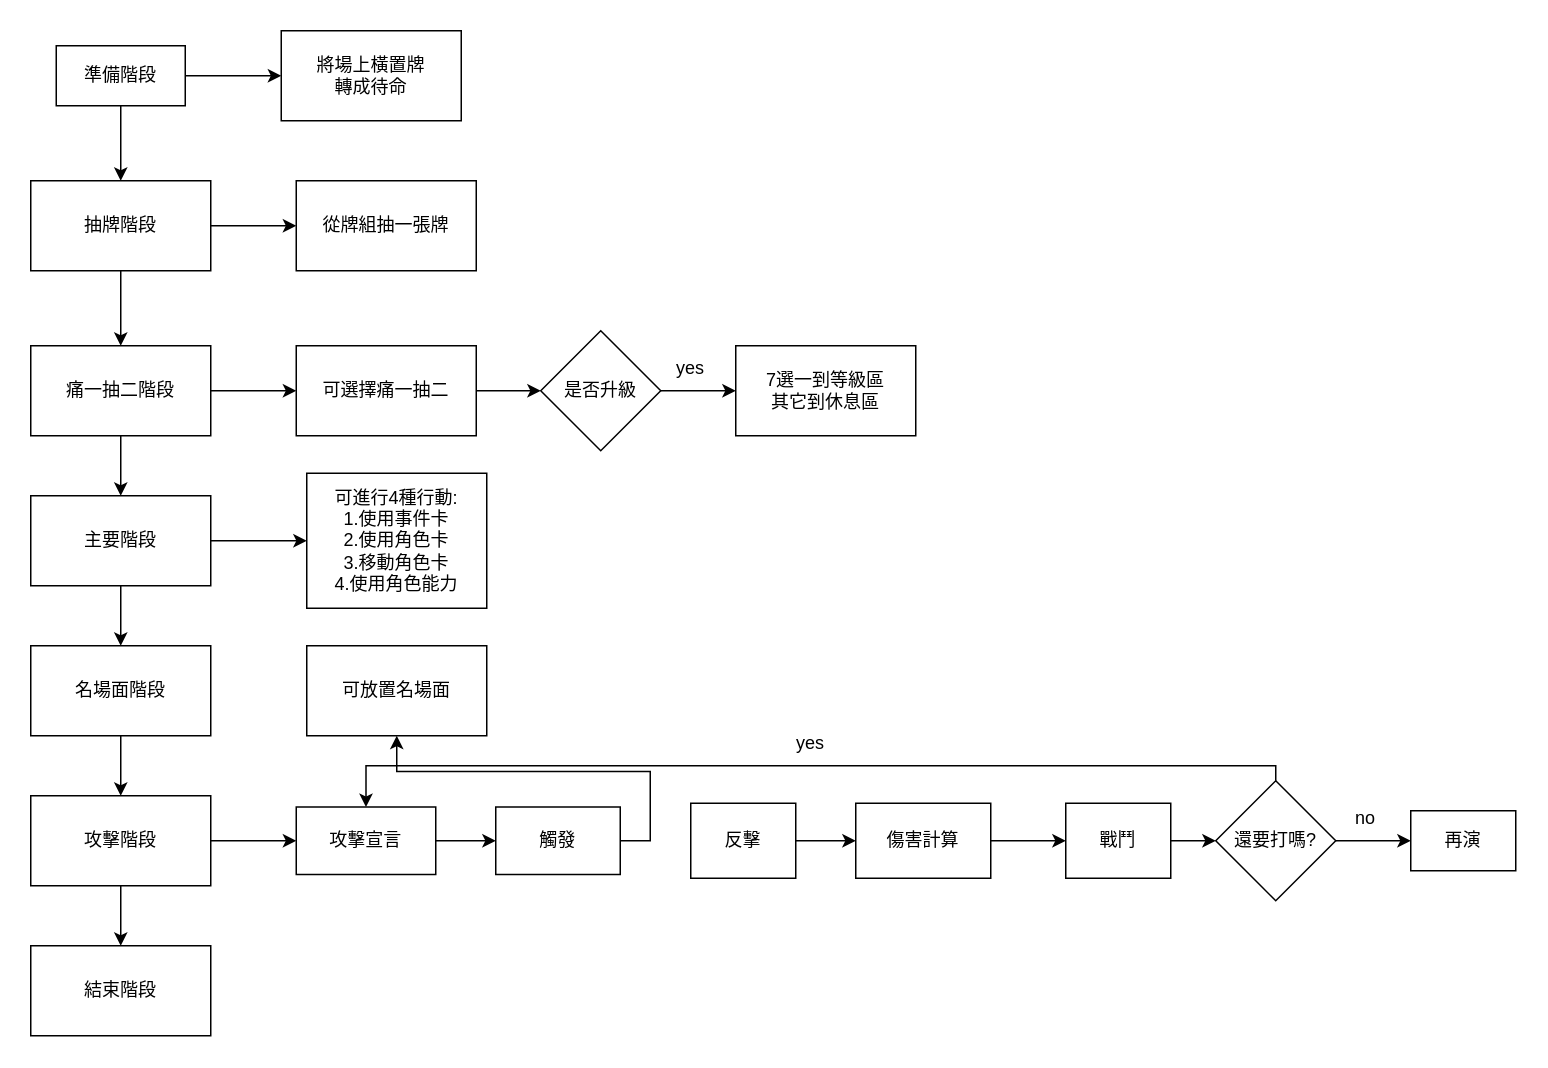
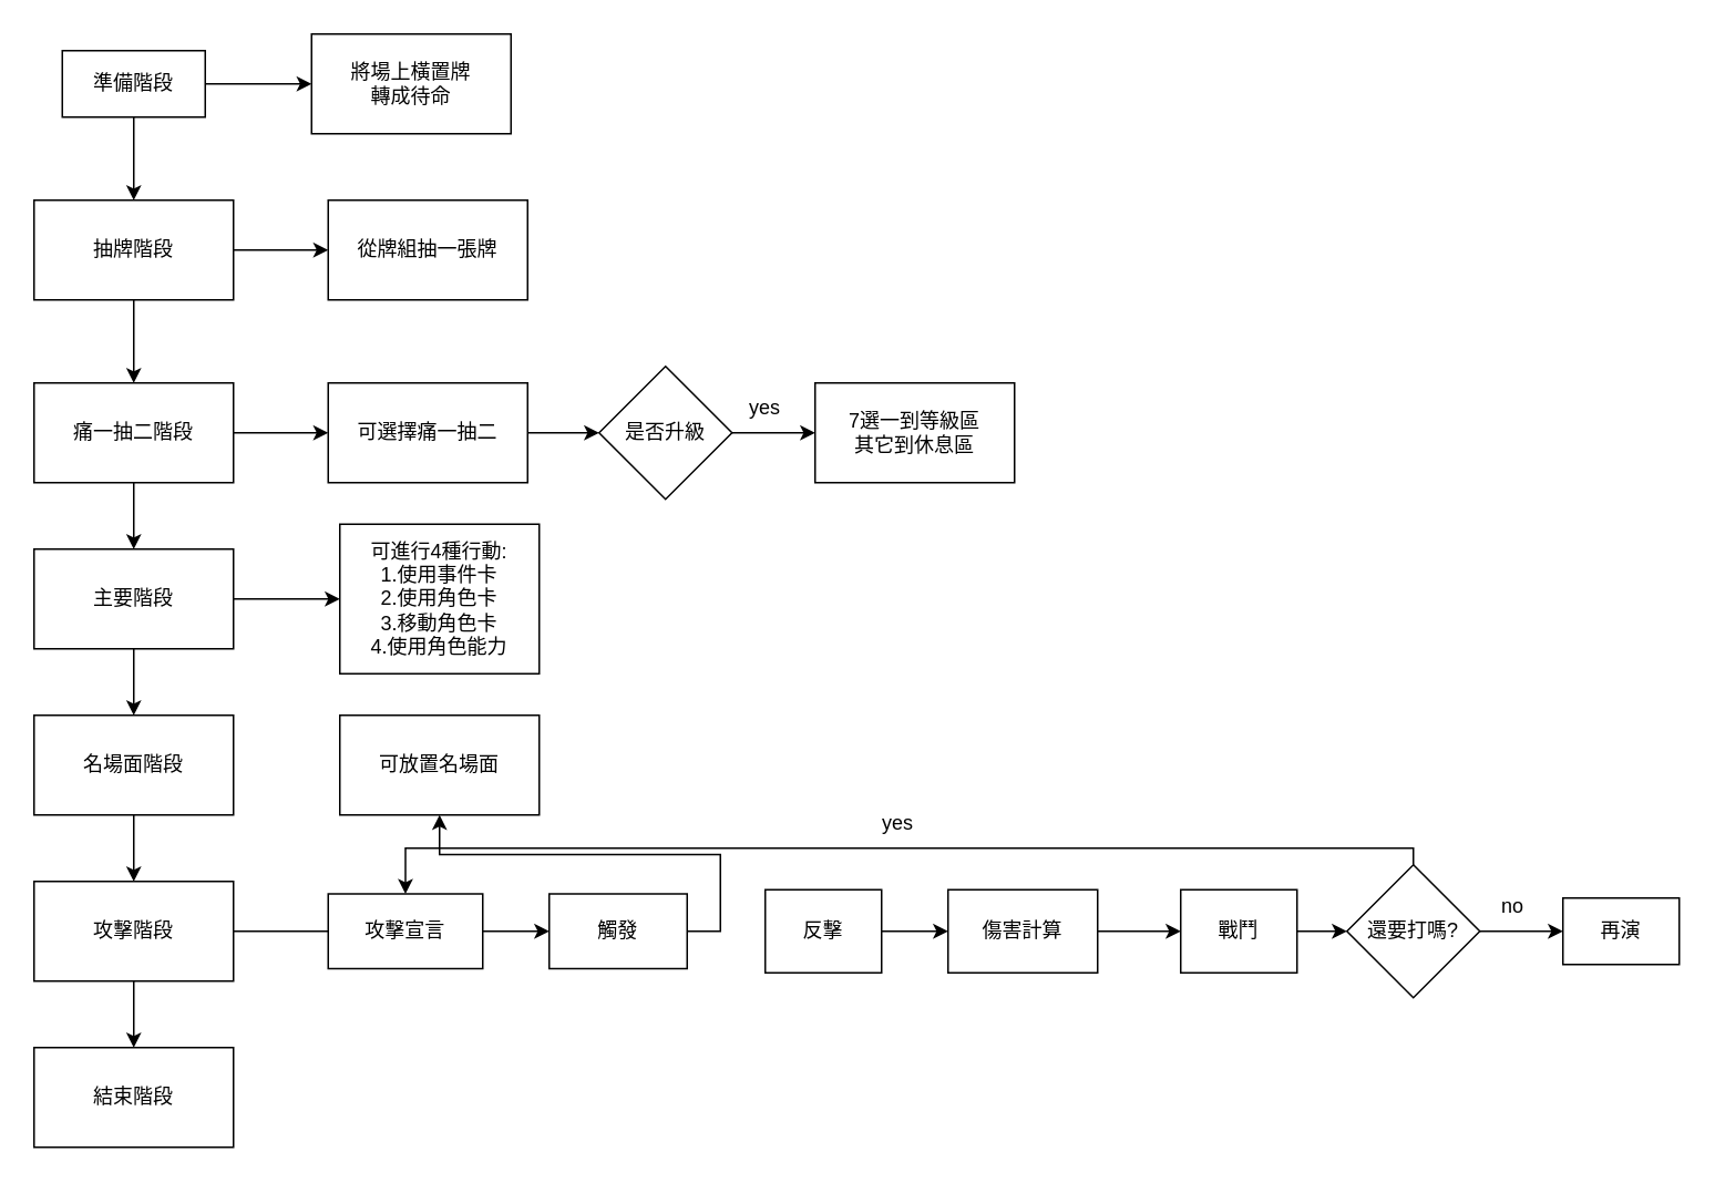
  <mxCell id="0" />
  <mxCell id="1" parent="0" />
  <mxCell id="2" style="edgeStyle=orthogonalEdgeStyle;rounded=0;orthogonalLoop=1;jettySize=auto;html=1;entryX=0;entryY=0.5;entryDx=0;entryDy=0;" edge="1" parent="1" source="4" target="5"><mxGeometry relative="1" as="geometry" /></mxCell>
  <mxCell id="3" style="edgeStyle=orthogonalEdgeStyle;rounded=0;orthogonalLoop=1;jettySize=auto;html=1;entryX=0.5;entryY=0;entryDx=0;entryDy=0;" edge="1" parent="1" source="4" target="8"><mxGeometry relative="1" as="geometry" /></mxCell>
  <mxCell id="4" value="準備階段" style="rounded=0;whiteSpace=wrap;html=1;" vertex="1" parent="1"><mxGeometry x="37" y="30" width="86" height="40" as="geometry" /></mxCell>
  <mxCell id="5" value="將場上橫置牌&lt;br&gt;轉成待命" style="rounded=0;whiteSpace=wrap;html=1;" vertex="1" parent="1"><mxGeometry x="187" y="20" width="120" height="60" as="geometry" /></mxCell>
  <mxCell id="6" style="edgeStyle=orthogonalEdgeStyle;rounded=0;orthogonalLoop=1;jettySize=auto;html=1;entryX=0;entryY=0.5;entryDx=0;entryDy=0;" edge="1" parent="1" source="8" target="9"><mxGeometry relative="1" as="geometry" /></mxCell>
  <mxCell id="7" style="edgeStyle=orthogonalEdgeStyle;rounded=0;orthogonalLoop=1;jettySize=auto;html=1;entryX=0.5;entryY=0;entryDx=0;entryDy=0;" edge="1" parent="1" source="8" target="12"><mxGeometry relative="1" as="geometry" /></mxCell>
  <mxCell id="8" value="抽牌階段" style="rounded=0;whiteSpace=wrap;html=1;" vertex="1" parent="1"><mxGeometry x="20" y="120" width="120" height="60" as="geometry" /></mxCell>
  <mxCell id="9" value="從牌組抽一張牌" style="rounded=0;whiteSpace=wrap;html=1;" vertex="1" parent="1"><mxGeometry x="197" y="120" width="120" height="60" as="geometry" /></mxCell>
  <mxCell id="10" style="edgeStyle=orthogonalEdgeStyle;rounded=0;orthogonalLoop=1;jettySize=auto;html=1;" edge="1" parent="1" source="12" target="14"><mxGeometry relative="1" as="geometry" /></mxCell>
  <mxCell id="11" style="edgeStyle=orthogonalEdgeStyle;rounded=0;orthogonalLoop=1;jettySize=auto;html=1;entryX=0.5;entryY=0;entryDx=0;entryDy=0;" edge="1" parent="1" source="12" target="21"><mxGeometry relative="1" as="geometry" /></mxCell>
  <mxCell id="12" value="痛一抽二階段" style="rounded=0;whiteSpace=wrap;html=1;" vertex="1" parent="1"><mxGeometry x="20" y="230" width="120" height="60" as="geometry" /></mxCell>
  <mxCell id="13" style="edgeStyle=orthogonalEdgeStyle;rounded=0;orthogonalLoop=1;jettySize=auto;html=1;entryX=0;entryY=0.5;entryDx=0;entryDy=0;" edge="1" parent="1" source="14" target="16"><mxGeometry relative="1" as="geometry" /></mxCell>
  <mxCell id="14" value="可選擇痛一抽二" style="rounded=0;whiteSpace=wrap;html=1;" vertex="1" parent="1"><mxGeometry x="197" y="230" width="120" height="60" as="geometry" /></mxCell>
  <mxCell id="15" style="edgeStyle=orthogonalEdgeStyle;rounded=0;orthogonalLoop=1;jettySize=auto;html=1;entryX=0;entryY=0.5;entryDx=0;entryDy=0;" edge="1" parent="1" source="16" target="17"><mxGeometry relative="1" as="geometry" /></mxCell>
  <mxCell id="16" value="是否升級" style="rhombus;whiteSpace=wrap;html=1;" vertex="1" parent="1"><mxGeometry x="360" y="220" width="80" height="80" as="geometry" /></mxCell>
  <mxCell id="17" value="7選一到等級區&lt;br&gt;其它到休息區" style="rounded=0;whiteSpace=wrap;html=1;" vertex="1" parent="1"><mxGeometry x="490" y="230" width="120" height="60" as="geometry" /></mxCell>
  <mxCell id="18" value="yes" style="text;html=1;align=center;verticalAlign=middle;whiteSpace=wrap;rounded=0;" vertex="1" parent="1"><mxGeometry x="430" y="230" width="60" height="30" as="geometry" /></mxCell>
  <mxCell id="19" style="edgeStyle=orthogonalEdgeStyle;rounded=0;orthogonalLoop=1;jettySize=auto;html=1;exitX=1;exitY=0.5;exitDx=0;exitDy=0;entryX=0;entryY=0.5;entryDx=0;entryDy=0;" edge="1" parent="1" source="21" target="22"><mxGeometry relative="1" as="geometry" /></mxCell>
  <mxCell id="20" style="edgeStyle=orthogonalEdgeStyle;rounded=0;orthogonalLoop=1;jettySize=auto;html=1;entryX=0.5;entryY=0;entryDx=0;entryDy=0;" edge="1" parent="1" source="21" target="24"><mxGeometry relative="1" as="geometry" /></mxCell>
  <mxCell id="21" value="主要階段" style="rounded=0;whiteSpace=wrap;html=1;" vertex="1" parent="1"><mxGeometry x="20" y="330" width="120" height="60" as="geometry" /></mxCell>
  <mxCell id="22" value="可進行4種行動:&lt;div&gt;1.使用事件卡&lt;/div&gt;&lt;div&gt;2.使用角色卡&lt;/div&gt;&lt;div&gt;3.移動角色卡&lt;/div&gt;&lt;div&gt;4.使用角色能力&lt;/div&gt;" style="rounded=0;whiteSpace=wrap;html=1;" vertex="1" parent="1"><mxGeometry x="204" y="315" width="120" height="90" as="geometry" /></mxCell>
  <mxCell id="23" style="edgeStyle=orthogonalEdgeStyle;rounded=0;orthogonalLoop=1;jettySize=auto;html=1;entryX=0.5;entryY=0;entryDx=0;entryDy=0;" edge="1" parent="1" source="24" target="28"><mxGeometry relative="1" as="geometry" /></mxCell>
  <mxCell id="24" value="名場面階段" style="rounded=0;whiteSpace=wrap;html=1;" vertex="1" parent="1"><mxGeometry x="20" y="430" width="120" height="60" as="geometry" /></mxCell>
  <mxCell id="25" value="可放置名場面" style="rounded=0;whiteSpace=wrap;html=1;" vertex="1" parent="1"><mxGeometry x="204" y="430" width="120" height="60" as="geometry" /></mxCell>
- <mxCell id="26" style="edgeStyle=orthogonalEdgeStyle;rounded=0;orthogonalLoop=1;jettySize=auto;html=1;entryX=0;entryY=0.5;entryDx=0;entryDy=0;" edge="1" parent="1" source="28" target="30"><mxGeometry relative="1" as="geometry" /></mxCell>
+ <mxCell id="26" style="edgeStyle=orthogonalEdgeStyle;rounded=0;orthogonalLoop=1;jettySize=auto;html=1;entryX=0;entryY=0.5;entryDx=0;entryDy=0;endArrow=none;" edge="1" parent="1" source="28" target="30"><mxGeometry relative="1" as="geometry" /></mxCell>
  <mxCell id="27" style="edgeStyle=orthogonalEdgeStyle;rounded=0;orthogonalLoop=1;jettySize=auto;html=1;entryX=0.5;entryY=0;entryDx=0;entryDy=0;" edge="1" parent="1" source="28" target="45"><mxGeometry relative="1" as="geometry" /></mxCell>
  <mxCell id="28" value="攻擊階段" style="rounded=0;whiteSpace=wrap;html=1;" vertex="1" parent="1"><mxGeometry x="20" y="530" width="120" height="60" as="geometry" /></mxCell>
  <mxCell id="29" style="edgeStyle=orthogonalEdgeStyle;rounded=0;orthogonalLoop=1;jettySize=auto;html=1;exitX=1;exitY=0.5;exitDx=0;exitDy=0;entryX=0;entryY=0.5;entryDx=0;entryDy=0;" edge="1" parent="1" source="30" target="32"><mxGeometry relative="1" as="geometry" /></mxCell>
  <mxCell id="30" value="攻擊宣言" style="rounded=0;whiteSpace=wrap;html=1;" vertex="1" parent="1"><mxGeometry x="197" y="537.5" width="93" height="45" as="geometry" /></mxCell>
  <mxCell id="31" style="edgeStyle=orthogonalEdgeStyle;rounded=0;orthogonalLoop=1;jettySize=auto;html=1;exitX=1;exitY=0.5;exitDx=0;exitDy=0;" edge="1" parent="1" source="32" target="25"><mxGeometry relative="1" as="geometry" /></mxCell>
  <mxCell id="32" value="觸發" style="rounded=0;whiteSpace=wrap;html=1;" vertex="1" parent="1"><mxGeometry x="330" y="537.5" width="83" height="45" as="geometry" /></mxCell>
  <mxCell id="33" style="edgeStyle=orthogonalEdgeStyle;rounded=0;orthogonalLoop=1;jettySize=auto;html=1;entryX=0;entryY=0.5;entryDx=0;entryDy=0;" edge="1" parent="1" source="34" target="36"><mxGeometry relative="1" as="geometry" /></mxCell>
  <mxCell id="34" value="反擊" style="rounded=0;whiteSpace=wrap;html=1;" vertex="1" parent="1"><mxGeometry x="460" y="535" width="70" height="50" as="geometry" /></mxCell>
  <mxCell id="35" style="edgeStyle=orthogonalEdgeStyle;rounded=0;orthogonalLoop=1;jettySize=auto;html=1;exitX=1;exitY=0.5;exitDx=0;exitDy=0;entryX=0;entryY=0.5;entryDx=0;entryDy=0;" edge="1" parent="1" source="36" target="38"><mxGeometry relative="1" as="geometry" /></mxCell>
  <mxCell id="36" value="傷害計算" style="rounded=0;whiteSpace=wrap;html=1;" vertex="1" parent="1"><mxGeometry x="570" y="535" width="90" height="50" as="geometry" /></mxCell>
  <mxCell id="37" style="edgeStyle=orthogonalEdgeStyle;rounded=0;orthogonalLoop=1;jettySize=auto;html=1;entryX=0;entryY=0.5;entryDx=0;entryDy=0;" edge="1" parent="1" source="38" target="41"><mxGeometry relative="1" as="geometry" /></mxCell>
  <mxCell id="38" value="戰鬥" style="rounded=0;whiteSpace=wrap;html=1;" vertex="1" parent="1"><mxGeometry x="710" y="535" width="70" height="50" as="geometry" /></mxCell>
  <mxCell id="39" style="edgeStyle=orthogonalEdgeStyle;rounded=0;orthogonalLoop=1;jettySize=auto;html=1;entryX=0.5;entryY=0;entryDx=0;entryDy=0;" edge="1" parent="1" source="41" target="30"><mxGeometry relative="1" as="geometry"><Array as="points"><mxPoint x="850" y="510" /><mxPoint x="243" y="510" /></Array></mxGeometry></mxCell>
  <mxCell id="40" style="edgeStyle=orthogonalEdgeStyle;rounded=0;orthogonalLoop=1;jettySize=auto;html=1;exitX=1;exitY=0.5;exitDx=0;exitDy=0;entryX=0;entryY=0.5;entryDx=0;entryDy=0;" edge="1" parent="1" source="41" target="43"><mxGeometry relative="1" as="geometry" /></mxCell>
  <mxCell id="41" value="還要打嗎?" style="rhombus;whiteSpace=wrap;html=1;" vertex="1" parent="1"><mxGeometry x="810" y="520" width="80" height="80" as="geometry" /></mxCell>
  <mxCell id="42" value="yes" style="text;html=1;align=center;verticalAlign=middle;whiteSpace=wrap;rounded=0;" vertex="1" parent="1"><mxGeometry x="510" y="480" width="60" height="30" as="geometry" /></mxCell>
  <mxCell id="43" value="再演" style="rounded=0;whiteSpace=wrap;html=1;" vertex="1" parent="1"><mxGeometry x="940" y="540" width="70" height="40" as="geometry" /></mxCell>
  <mxCell id="44" value="no" style="text;html=1;align=center;verticalAlign=middle;whiteSpace=wrap;rounded=0;" vertex="1" parent="1"><mxGeometry x="880" y="530" width="60" height="30" as="geometry" /></mxCell>
  <mxCell id="45" value="結束階段" style="rounded=0;whiteSpace=wrap;html=1;" vertex="1" parent="1"><mxGeometry x="20" y="630" width="120" height="60" as="geometry" /></mxCell>
